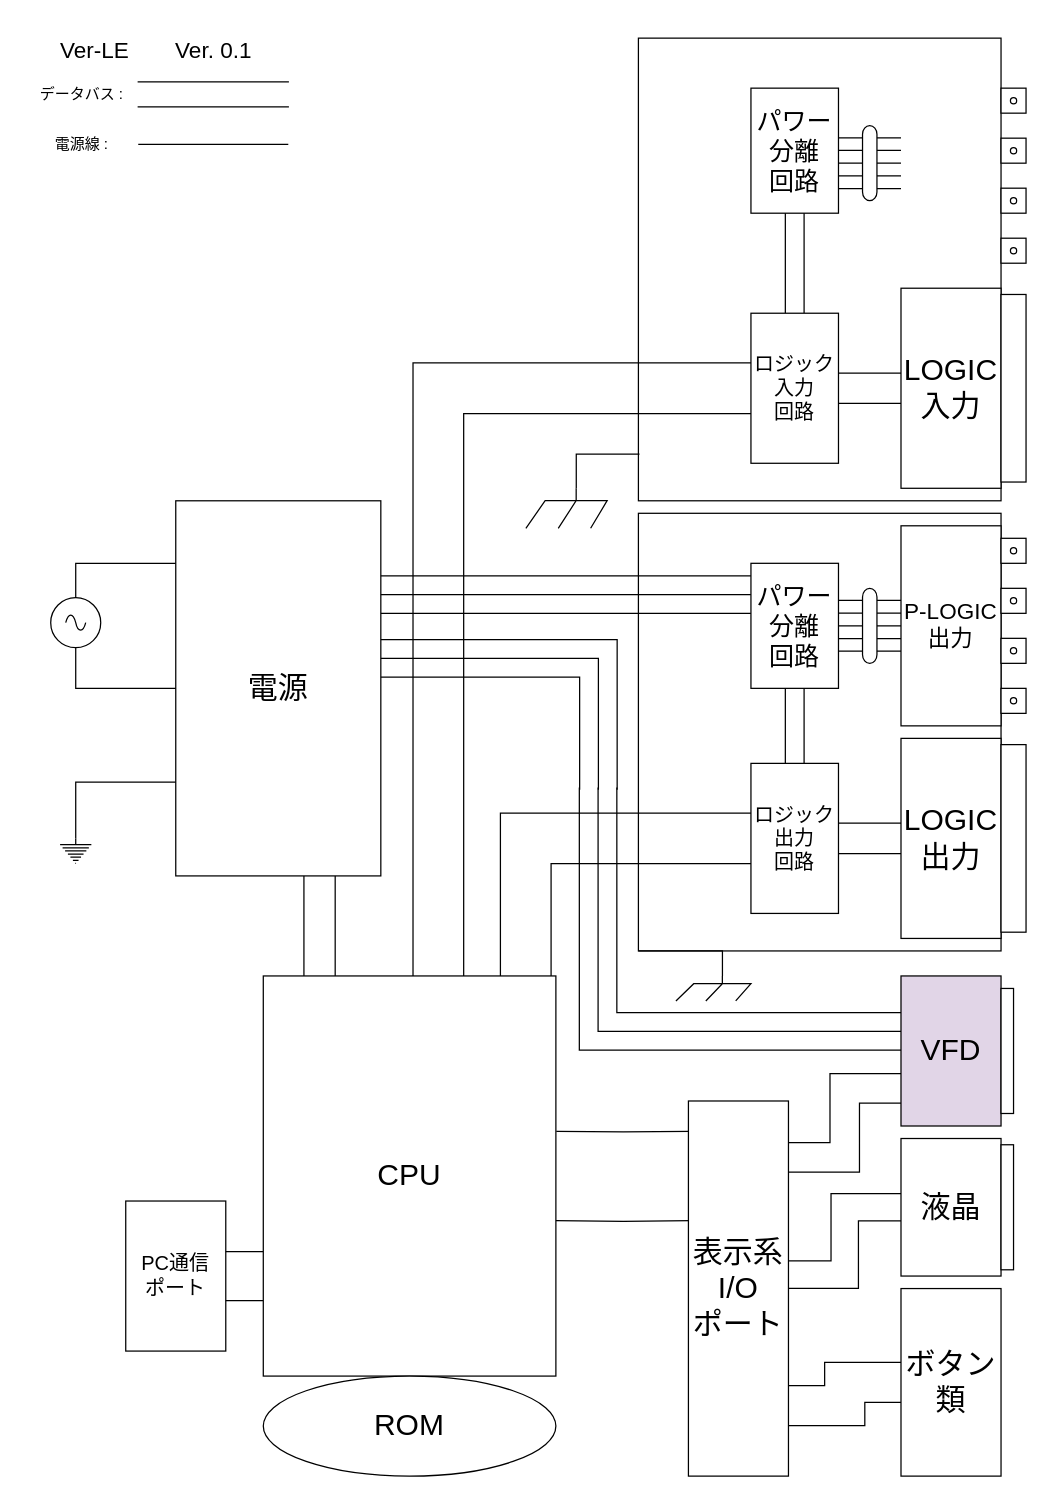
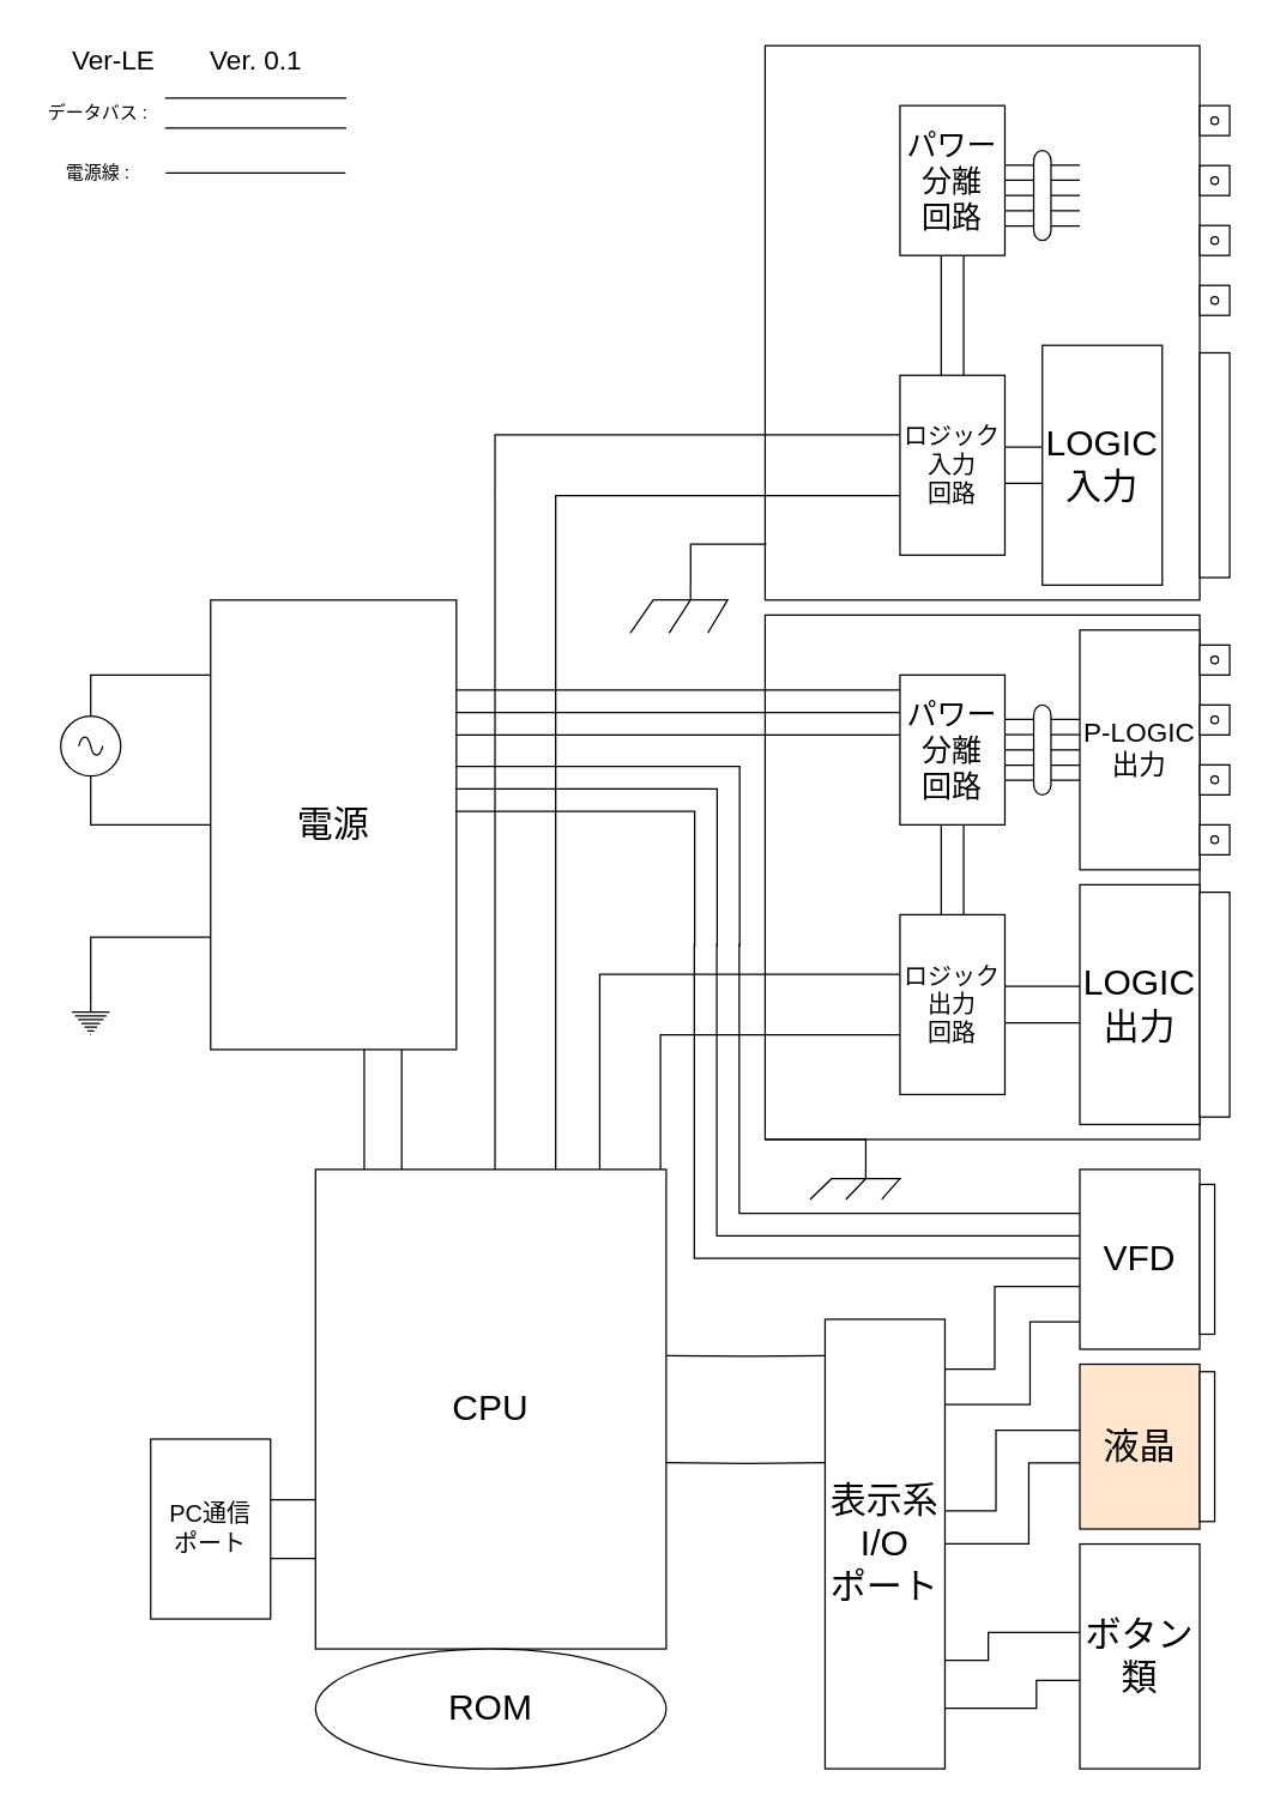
  <mxCell id="0" />
  <mxCell id="1" parent="0" />
  <mxCell id="2" value="" style="rounded=0;whiteSpace=wrap;html=1;fillColor=none;" vertex="1" parent="1"><mxGeometry x="510" y="30" width="290" height="370" as="geometry" /></mxCell>
  <mxCell id="3" value="" style="rounded=0;whiteSpace=wrap;html=1;fillColor=none;" vertex="1" parent="1"><mxGeometry x="510" y="410" width="290" height="350" as="geometry" /></mxCell>
  <mxCell id="4" value="" style="verticalLabelPosition=bottom;shadow=0;dashed=0;align=center;html=1;verticalAlign=top;shape=mxgraph.electrical.transmission.2_line_bus;rotation=90;" vertex="1" parent="1"><mxGeometry x="195" y="735" width="120" height="25" as="geometry" /></mxCell>
  <mxCell id="5" value="" style="verticalLabelPosition=bottom;shadow=0;dashed=0;align=center;html=1;verticalAlign=top;shape=mxgraph.electrical.transmission.3_line_bus;" vertex="1" parent="1"><mxGeometry x="300" y="460" width="300" height="30" as="geometry" /></mxCell>
  <mxCell id="6" value="" style="verticalLabelPosition=bottom;shadow=0;dashed=0;align=center;html=1;verticalAlign=top;shape=mxgraph.electrical.transmission.threeLineBusElbow;notch=30;rotation=-90;" vertex="1" parent="1"><mxGeometry x="333" y="471" width="120" height="200" as="geometry" /></mxCell>
  <mxCell id="7" value="" style="verticalLabelPosition=bottom;shadow=0;dashed=0;align=center;html=1;verticalAlign=top;shape=mxgraph.electrical.transmission.threeLineBusElbow;notch=30;rotation=90;" vertex="1" parent="1"><mxGeometry x="499" y="593" width="210" height="282.5" as="geometry" /></mxCell>
  <mxCell id="8" value="Ver-LE" style="text;html=1;align=center;verticalAlign=middle;resizable=0;points=[];autosize=1;strokeColor=none;fillColor=none;fontSize=18;" vertex="1" parent="1"><mxGeometry width="110" height="40" as="geometry" x="20" y="20" /></mxCell>
  <mxCell id="9" value="Ver. 0.1" style="text;html=1;align=center;verticalAlign=middle;resizable=0;points=[];autosize=1;strokeColor=none;fillColor=none;fontSize=18;" vertex="1" parent="1"><mxGeometry x="130" width="80" height="40" as="geometry" y="20" /></mxCell>
  <mxCell id="10" value="データバス :" style="text;html=1;strokeColor=none;fillColor=none;align=center;verticalAlign=middle;whiteSpace=wrap;rounded=0;" vertex="1" parent="1"><mxGeometry y="60" width="90" height="30" as="geometry" x="20" /></mxCell>
  <mxCell id="11" value="" style="shape=partialRectangle;whiteSpace=wrap;html=1;left=0;right=0;fillColor=none;" vertex="1" parent="1"><mxGeometry x="110" y="65" width="120" height="20" as="geometry" /></mxCell>
  <mxCell id="12" value="電源線 :" style="text;html=1;strokeColor=none;fillColor=none;align=center;verticalAlign=middle;whiteSpace=wrap;rounded=0;" vertex="1" parent="1"><mxGeometry y="100" width="90" height="30" as="geometry" x="20" /></mxCell>
  <mxCell id="13" value="" style="line;strokeWidth=1;html=1;" vertex="1" parent="1"><mxGeometry x="110" y="110" width="120" height="10" as="geometry" /></mxCell>
  <mxCell id="14" value="モデル" parent="0" />
  <mxCell id="15" value="" style="rounded=0;whiteSpace=wrap;html=1;" vertex="1" parent="14"><mxGeometry x="800" y="70" width="20" height="20" as="geometry" /></mxCell>
  <mxCell id="16" value="" style="rounded=0;whiteSpace=wrap;html=1;" vertex="1" parent="14"><mxGeometry x="800" y="110" width="20" height="20" as="geometry" /></mxCell>
  <mxCell id="17" value="" style="rounded=0;whiteSpace=wrap;html=1;" vertex="1" parent="14"><mxGeometry x="800" y="150" width="20" height="20" as="geometry" /></mxCell>
  <mxCell id="18" value="" style="rounded=0;whiteSpace=wrap;html=1;" vertex="1" parent="14"><mxGeometry x="800" y="190" width="20" height="20" as="geometry" /></mxCell>
- <mxCell id="19" value="LOGIC&lt;br&gt;入力" style="rounded=0;whiteSpace=wrap;html=1;fontSize=24;" vertex="1" parent="14"><mxGeometry x="720" y="230" width="80" height="160" as="geometry" /></mxCell>
+ <mxCell id="19" value="LOGIC&lt;br&gt;入力" style="rounded=0;whiteSpace=wrap;html=1;fontSize=24;" vertex="1" parent="14"><mxGeometry x="695" y="230" width="80" height="160" as="geometry" /></mxCell>
  <mxCell id="20" value="" style="rounded=0;whiteSpace=wrap;html=1;" vertex="1" parent="14"><mxGeometry x="800" y="235" width="20" height="150" as="geometry" /></mxCell>
  <mxCell id="21" value="" style="ellipse;whiteSpace=wrap;html=1;aspect=fixed;" vertex="1" parent="14"><mxGeometry x="807.5" y="77.5" width="5" height="5" as="geometry" /></mxCell>
  <mxCell id="22" value="" style="ellipse;whiteSpace=wrap;html=1;aspect=fixed;" vertex="1" parent="14"><mxGeometry x="807.5" y="117.5" width="5" height="5" as="geometry" /></mxCell>
  <mxCell id="23" value="" style="ellipse;whiteSpace=wrap;html=1;aspect=fixed;" vertex="1" parent="14"><mxGeometry x="807.5" y="157.5" width="5" height="5" as="geometry" /></mxCell>
  <mxCell id="24" value="" style="ellipse;whiteSpace=wrap;html=1;aspect=fixed;" vertex="1" parent="14"><mxGeometry x="807.5" y="197.5" width="5" height="5" as="geometry" /></mxCell>
  <mxCell id="25" value="パワー&lt;br&gt;分離&lt;br&gt;回路" style="rounded=0;whiteSpace=wrap;html=1;fontSize=20;" vertex="1" parent="14"><mxGeometry x="600" y="70" width="70" height="100" as="geometry" /></mxCell>
  <mxCell id="26" style="edgeStyle=orthogonalEdgeStyle;rounded=0;orthogonalLoop=1;jettySize=auto;html=1;exitX=0.5;exitY=0;exitDx=0;exitDy=0;entryX=0.5;entryY=1;entryDx=0;entryDy=0;shape=link;width=15;labelBorderColor=none;shadow=0;" edge="1" parent="14" source="28" target="25"><mxGeometry relative="1" as="geometry" /></mxCell>
  <mxCell id="27" style="edgeStyle=orthogonalEdgeStyle;rounded=0;orthogonalLoop=1;jettySize=auto;html=1;exitX=1;exitY=0.5;exitDx=0;exitDy=0;entryX=0;entryY=0.5;entryDx=0;entryDy=0;shape=link;width=24.286;" edge="1" parent="14" source="28" target="19"><mxGeometry relative="1" as="geometry" /></mxCell>
  <mxCell id="28" value="ロジック&lt;br&gt;入力&lt;br&gt;回路" style="rounded=0;whiteSpace=wrap;html=1;fontSize=16;" vertex="1" parent="14"><mxGeometry x="600" y="250" width="70" height="120" as="geometry" /></mxCell>
  <mxCell id="29" value="P-LOGIC&lt;br style=&quot;font-size: 18px;&quot;&gt;出力" style="rounded=0;whiteSpace=wrap;html=1;fontSize=18;" vertex="1" parent="14"><mxGeometry x="720" y="420" width="80" height="160" as="geometry" /></mxCell>
  <mxCell id="30" value="" style="rounded=0;whiteSpace=wrap;html=1;" vertex="1" parent="14"><mxGeometry x="800" y="430" width="20" height="20" as="geometry" /></mxCell>
  <mxCell id="31" value="" style="rounded=0;whiteSpace=wrap;html=1;" vertex="1" parent="14"><mxGeometry x="800" y="470" width="20" height="20" as="geometry" /></mxCell>
  <mxCell id="32" value="" style="rounded=0;whiteSpace=wrap;html=1;" vertex="1" parent="14"><mxGeometry x="800" y="510" width="20" height="20" as="geometry" /></mxCell>
  <mxCell id="33" value="" style="rounded=0;whiteSpace=wrap;html=1;" vertex="1" parent="14"><mxGeometry x="800" y="550" width="20" height="20" as="geometry" /></mxCell>
  <mxCell id="34" value="" style="ellipse;whiteSpace=wrap;html=1;aspect=fixed;" vertex="1" parent="14"><mxGeometry x="807.5" y="437.5" width="5" height="5" as="geometry" /></mxCell>
  <mxCell id="35" value="" style="ellipse;whiteSpace=wrap;html=1;aspect=fixed;" vertex="1" parent="14"><mxGeometry x="807.5" y="477.5" width="5" height="5" as="geometry" /></mxCell>
  <mxCell id="36" value="" style="ellipse;whiteSpace=wrap;html=1;aspect=fixed;" vertex="1" parent="14"><mxGeometry x="807.5" y="517.5" width="5" height="5" as="geometry" /></mxCell>
  <mxCell id="37" value="" style="ellipse;whiteSpace=wrap;html=1;aspect=fixed;" vertex="1" parent="14"><mxGeometry x="807.5" y="557.5" width="5" height="5" as="geometry" /></mxCell>
  <mxCell id="38" value="パワー&lt;br&gt;分離&lt;br&gt;回路" style="rounded=0;whiteSpace=wrap;html=1;fontSize=20;" vertex="1" parent="14"><mxGeometry x="600" y="450" width="70" height="100" as="geometry" /></mxCell>
  <mxCell id="39" style="edgeStyle=orthogonalEdgeStyle;rounded=0;orthogonalLoop=1;jettySize=auto;html=1;exitX=0.5;exitY=0;exitDx=0;exitDy=0;entryX=0.5;entryY=1;entryDx=0;entryDy=0;shape=link;width=15;labelBorderColor=none;shadow=0;" edge="1" parent="14" source="41" target="38"><mxGeometry relative="1" as="geometry" /></mxCell>
  <mxCell id="40" style="edgeStyle=orthogonalEdgeStyle;rounded=0;orthogonalLoop=1;jettySize=auto;html=1;exitX=1;exitY=0.5;exitDx=0;exitDy=0;entryX=0;entryY=0.5;entryDx=0;entryDy=0;shape=link;width=24.286;" edge="1" parent="14" source="41"><mxGeometry relative="1" as="geometry"><mxPoint x="720" y="670" as="targetPoint" /></mxGeometry></mxCell>
  <mxCell id="41" value="ロジック&lt;br&gt;出力&lt;br&gt;回路" style="rounded=0;whiteSpace=wrap;html=1;fontSize=16;" vertex="1" parent="14"><mxGeometry x="600" y="610" width="70" height="120" as="geometry" /></mxCell>
  <mxCell id="42" value="LOGIC&lt;br&gt;出力" style="rounded=0;whiteSpace=wrap;html=1;fontSize=24;" vertex="1" parent="14"><mxGeometry x="720" y="590" width="80" height="160" as="geometry" /></mxCell>
  <mxCell id="43" value="" style="rounded=0;whiteSpace=wrap;html=1;" vertex="1" parent="14"><mxGeometry x="800" y="595" width="20" height="150" as="geometry" /></mxCell>
- <mxCell id="44" value="VFD" style="rounded=0;whiteSpace=wrap;html=1;fontSize=24;fillColor=#e1d5e7;" vertex="1" parent="14"><mxGeometry x="720" y="780" width="80" height="120" as="geometry" /></mxCell>
- <mxCell id="45" value="液晶" style="rounded=0;whiteSpace=wrap;html=1;fontSize=24;" vertex="1" parent="14"><mxGeometry x="720" y="910" width="80" height="110" as="geometry" /></mxCell>
+ <mxCell id="44" value="VFD" style="rounded=0;whiteSpace=wrap;html=1;fontSize=24;" vertex="1" parent="14"><mxGeometry x="720" y="780" width="80" height="120" as="geometry" /></mxCell>
+ <mxCell id="45" value="液晶" style="rounded=0;whiteSpace=wrap;html=1;fontSize=24;fillColor=#ffe6cc;" vertex="1" parent="14"><mxGeometry x="720" y="910" width="80" height="110" as="geometry" /></mxCell>
  <mxCell id="46" value="ボタン類" style="rounded=0;whiteSpace=wrap;html=1;fontSize=24;" vertex="1" parent="14"><mxGeometry x="720" y="1030" width="80" height="150" as="geometry" /></mxCell>
  <mxCell id="47" value="PC通信&lt;br&gt;ポート" style="rounded=0;whiteSpace=wrap;html=1;fontSize=16;" vertex="1" parent="14"><mxGeometry x="100" y="960" width="80" height="120" as="geometry" /></mxCell>
  <mxCell id="48" style="edgeStyle=orthogonalEdgeStyle;rounded=0;orthogonalLoop=1;jettySize=auto;html=1;entryX=1;entryY=0.5;entryDx=0;entryDy=0;shape=link;width=71.429;" edge="1" parent="14" target="55"><mxGeometry relative="1" as="geometry"><mxPoint x="552" y="940" as="sourcePoint" /></mxGeometry></mxCell>
  <mxCell id="49" value="表示系I/O&lt;br&gt;ポート" style="rounded=0;whiteSpace=wrap;html=1;fontSize=24;labelPosition=center;verticalLabelPosition=middle;align=center;verticalAlign=middle;rotation=0;" vertex="1" parent="14"><mxGeometry x="550" y="880" width="80" height="300" as="geometry" /></mxCell>
  <mxCell id="50" style="edgeStyle=orthogonalEdgeStyle;rounded=0;orthogonalLoop=1;jettySize=auto;html=1;entryX=1;entryY=0.15;entryDx=0;entryDy=0;entryPerimeter=0;shape=link;width=23.571;" edge="1" parent="14" target="49"><mxGeometry relative="1" as="geometry"><mxPoint x="720" y="870" as="sourcePoint" /><Array as="points"><mxPoint x="720" y="870" /><mxPoint x="675" y="870" /><mxPoint x="675" y="925" /></Array></mxGeometry></mxCell>
  <mxCell id="51" style="edgeStyle=orthogonalEdgeStyle;rounded=0;orthogonalLoop=1;jettySize=auto;html=1;exitX=0;exitY=0.5;exitDx=0;exitDy=0;entryX=1.003;entryY=0.463;entryDx=0;entryDy=0;entryPerimeter=0;shape=link;width=21.915;" edge="1" parent="14" source="45" target="49"><mxGeometry relative="1" as="geometry" /></mxCell>
  <mxCell id="52" style="edgeStyle=orthogonalEdgeStyle;rounded=0;orthogonalLoop=1;jettySize=auto;html=1;exitX=0;exitY=0.5;exitDx=0;exitDy=0;entryX=1;entryY=0.812;entryDx=0;entryDy=0;entryPerimeter=0;shape=link;width=32.128;" edge="1" parent="14" source="46" target="49"><mxGeometry relative="1" as="geometry" /></mxCell>
  <mxCell id="53" style="edgeStyle=orthogonalEdgeStyle;rounded=0;orthogonalLoop=1;jettySize=auto;html=1;exitX=0;exitY=0.75;exitDx=0;exitDy=0;entryX=1;entryY=0.5;entryDx=0;entryDy=0;shape=link;width=39.231;" edge="1" parent="14" source="55" target="47"><mxGeometry relative="1" as="geometry" /></mxCell>
  <mxCell id="54" style="edgeStyle=orthogonalEdgeStyle;rounded=0;orthogonalLoop=1;jettySize=auto;html=1;exitX=0.897;exitY=0.006;exitDx=0;exitDy=0;entryX=0;entryY=0.5;entryDx=0;entryDy=0;shape=link;width=40.526;exitPerimeter=0;" edge="1" parent="14" source="55" target="41"><mxGeometry relative="1" as="geometry"><Array as="points"><mxPoint x="420" y="670" /></Array></mxGeometry></mxCell>
  <mxCell id="55" value="CPU" style="rounded=0;whiteSpace=wrap;html=1;fontSize=24;" vertex="1" parent="14"><mxGeometry x="210" y="780" width="234" height="320" as="geometry" /></mxCell>
  <mxCell id="56" value="ROM" style="ellipse;whiteSpace=wrap;html=1;fontSize=24;" vertex="1" parent="14"><mxGeometry x="210" y="1100" width="234" height="80" as="geometry" /></mxCell>
  <mxCell id="57" value="" style="rounded=0;whiteSpace=wrap;html=1;" vertex="1" parent="14"><mxGeometry x="800" y="790" width="10" height="100" as="geometry" /></mxCell>
  <mxCell id="58" value="" style="rounded=0;whiteSpace=wrap;html=1;" vertex="1" parent="14"><mxGeometry x="800" y="915" width="10" height="100" as="geometry" /></mxCell>
  <mxCell id="59" style="edgeStyle=orthogonalEdgeStyle;rounded=0;orthogonalLoop=1;jettySize=auto;html=1;entryX=0;entryY=0.5;entryDx=0;entryDy=0;shape=link;width=40.526;" edge="1" parent="14" target="28"><mxGeometry relative="1" as="geometry"><mxPoint x="350" y="780" as="sourcePoint" /><Array as="points"><mxPoint x="350" y="780" /><mxPoint x="350" y="310" /></Array></mxGeometry></mxCell>
  <mxCell id="60" value="電源" style="rounded=0;whiteSpace=wrap;html=1;fontSize=24;" vertex="1" parent="14"><mxGeometry x="140" y="400" width="164" height="300" as="geometry" /></mxCell>
  <mxCell id="61" style="edgeStyle=orthogonalEdgeStyle;rounded=0;orthogonalLoop=1;jettySize=auto;html=1;endArrow=none;endFill=0;" edge="1" parent="14" source="63"><mxGeometry relative="1" as="geometry"><mxPoint x="140" y="450" as="targetPoint" /><Array as="points"><mxPoint x="60" y="450" /><mxPoint x="140" y="450" /></Array></mxGeometry></mxCell>
  <mxCell id="62" style="edgeStyle=orthogonalEdgeStyle;rounded=0;orthogonalLoop=1;jettySize=auto;html=1;exitX=0.5;exitY=1;exitDx=0;exitDy=0;exitPerimeter=0;entryX=0;entryY=0.5;entryDx=0;entryDy=0;endArrow=none;endFill=0;" edge="1" parent="14" source="63" target="60"><mxGeometry relative="1" as="geometry" /></mxCell>
  <mxCell id="63" value="" style="pointerEvents=1;verticalLabelPosition=bottom;shadow=0;dashed=0;align=center;html=1;verticalAlign=top;shape=mxgraph.electrical.signal_sources.source;aspect=fixed;points=[[0.5,0,0],[1,0.5,0],[0.5,1,0],[0,0.5,0]];elSignalType=ac;" vertex="1" parent="14"><mxGeometry x="40" y="477.5" width="40" height="40" as="geometry" /></mxCell>
  <mxCell id="64" style="edgeStyle=orthogonalEdgeStyle;rounded=0;orthogonalLoop=1;jettySize=auto;html=1;exitX=0.5;exitY=0;exitDx=0;exitDy=0;exitPerimeter=0;entryX=0;entryY=0.75;entryDx=0;entryDy=0;endArrow=none;endFill=0;" edge="1" parent="14" source="65" target="60"><mxGeometry relative="1" as="geometry" /></mxCell>
  <mxCell id="65" value="" style="pointerEvents=1;verticalLabelPosition=bottom;shadow=0;dashed=0;align=center;html=1;verticalAlign=top;shape=mxgraph.electrical.signal_sources.protective_earth;" vertex="1" parent="14"><mxGeometry x="47.5" y="670" width="25" height="20" as="geometry" /></mxCell>
  <mxCell id="66" value="" style="pointerEvents=1;verticalLabelPosition=bottom;shadow=0;dashed=0;align=center;html=1;verticalAlign=top;shape=mxgraph.electrical.miscellaneous.chassis;" vertex="1" parent="14"><mxGeometry x="420" y="390" width="65" height="32" as="geometry" /></mxCell>
  <mxCell id="67" style="edgeStyle=orthogonalEdgeStyle;rounded=0;orthogonalLoop=1;jettySize=auto;html=1;exitX=0.62;exitY=0;exitDx=0;exitDy=0;exitPerimeter=0;entryX=0;entryY=1;entryDx=0;entryDy=0;endArrow=none;endFill=0;" edge="1" parent="14" source="68" target="3"><mxGeometry relative="1" as="geometry" /></mxCell>
  <mxCell id="68" value="" style="pointerEvents=1;verticalLabelPosition=bottom;shadow=0;dashed=0;align=center;html=1;verticalAlign=top;shape=mxgraph.electrical.miscellaneous.chassis;" vertex="1" parent="14"><mxGeometry x="540" y="780" width="60" height="20" as="geometry" /></mxCell>
  <mxCell id="69" style="edgeStyle=orthogonalEdgeStyle;rounded=0;orthogonalLoop=1;jettySize=auto;html=1;exitX=0.62;exitY=0;exitDx=0;exitDy=0;exitPerimeter=0;entryX=0.003;entryY=0.899;entryDx=0;entryDy=0;entryPerimeter=0;endArrow=none;endFill=0;" edge="1" parent="14" source="66" target="2"><mxGeometry relative="1" as="geometry" /></mxCell>
  <mxCell id="70" value="" style="verticalLabelPosition=bottom;shadow=0;dashed=0;align=center;html=1;verticalAlign=top;shape=mxgraph.electrical.transmission.cable_group;pointerEvents=1;" vertex="1" parent="14"><mxGeometry x="670" y="470" width="50" height="60" as="geometry" /></mxCell>
  <mxCell id="71" value="" style="verticalLabelPosition=bottom;shadow=0;dashed=0;align=center;html=1;verticalAlign=top;shape=mxgraph.electrical.transmission.cable_group;pointerEvents=1;" vertex="1" parent="14"><mxGeometry x="670" y="100" width="50" height="60" as="geometry" /></mxCell>
